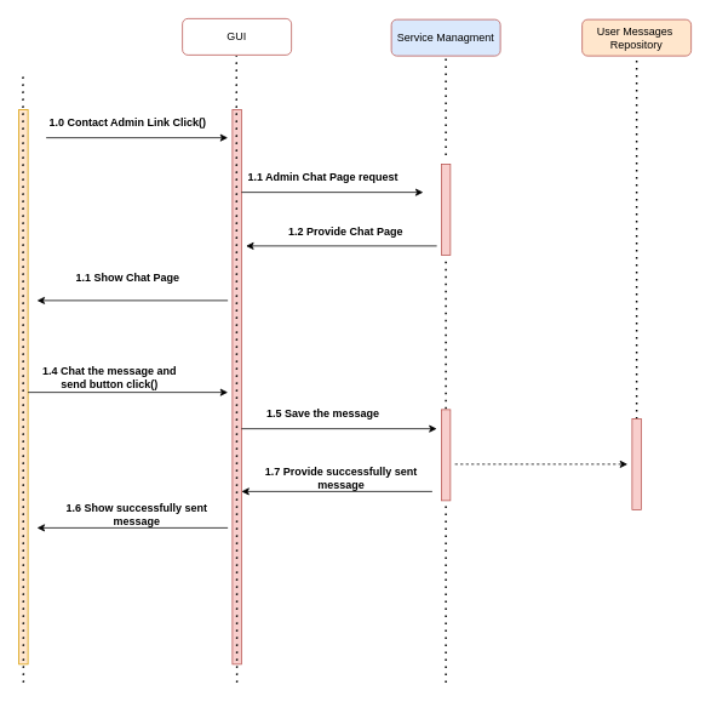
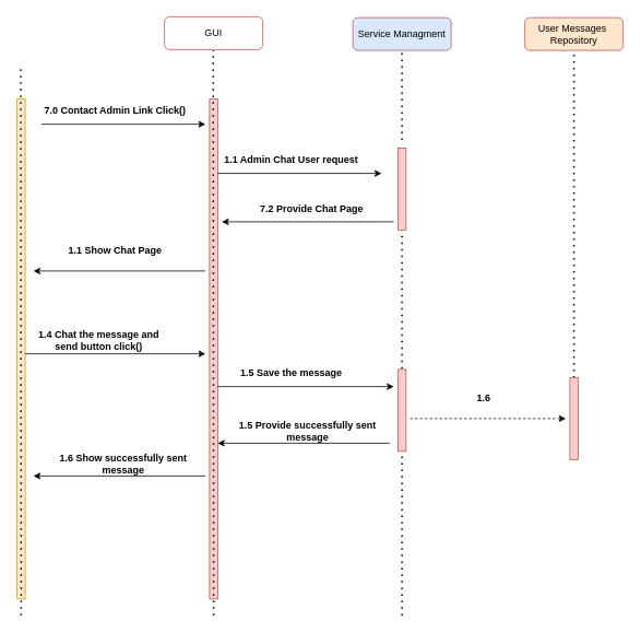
  <mxCell id="0" />
  <mxCell id="1" parent="0" />
  <mxCell id="2" value="Service Managment" style="rounded=1;whiteSpace=wrap;html=1;fillColor=#dae8fc;strokeColor=#b85450;" parent="1" vertex="1"><mxGeometry x="430" y="21" width="120" height="40" as="geometry" /></mxCell>
  <mxCell id="3" value="" style="endArrow=none;dashed=1;html=1;dashPattern=1 3;strokeWidth=2;rounded=0;fontSize=14;entryX=0.5;entryY=1;entryDx=0;entryDy=0;startArrow=none;" parent="1" target="2" edge="1"><mxGeometry width="50" height="50" relative="1" as="geometry"><mxPoint x="490" y="170" as="sourcePoint" /><mxPoint x="540" y="201" as="targetPoint" /></mxGeometry></mxCell>
  <mxCell id="4" value="" style="html=1;points=[];perimeter=orthogonalPerimeter;fontSize=14;fillColor=#ffe6cc;strokeColor=#d79b00;perimeterSpacing=1;rounded=0;shadow=0;glass=0;sketch=0;" parent="1" vertex="1"><mxGeometry x="20" y="120" width="10" height="610" as="geometry" /></mxCell>
  <mxCell id="5" value="" style="endArrow=classic;html=1;rounded=0;fontSize=14;" parent="1" edge="1"><mxGeometry width="50" height="50" relative="1" as="geometry"><mxPoint x="50" y="151" as="sourcePoint" /><mxPoint x="250" y="151" as="targetPoint" /></mxGeometry></mxCell>
- <mxCell id="6" value="&lt;font style=&quot;font-size: 12px&quot;&gt;1.0 Contact Admin Link Click()&lt;/font&gt;" style="text;html=1;strokeColor=none;fillColor=none;align=center;verticalAlign=middle;whiteSpace=wrap;rounded=0;shadow=0;glass=0;sketch=0;fontSize=12;fontStyle=1" parent="1" vertex="1"><mxGeometry x="50" y="130" width="180" height="10" as="geometry" /></mxCell>
+ <mxCell id="6" value="&lt;font style=&quot;font-size: 12px&quot;&gt;7.0 Contact Admin Link Click()&lt;/font&gt;" style="text;html=1;strokeColor=none;fillColor=none;align=center;verticalAlign=middle;whiteSpace=wrap;rounded=0;shadow=0;glass=0;sketch=0;fontSize=12;fontStyle=1" parent="1" vertex="1"><mxGeometry x="50" y="130" width="180" height="10" as="geometry" /></mxCell>
  <mxCell id="7" value="GUI" style="rounded=1;whiteSpace=wrap;html=1;fillColor=#ffffff;strokeColor=#b85450;" parent="1" vertex="1"><mxGeometry x="200" y="20" width="120" height="40" as="geometry" /></mxCell>
  <mxCell id="8" value="" style="html=1;points=[];perimeter=orthogonalPerimeter;fontSize=14;fillColor=#f8cecc;strokeColor=#b85450;perimeterSpacing=1;rounded=0;shadow=0;glass=0;sketch=0;" parent="1" vertex="1"><mxGeometry x="255" y="120" width="10" height="610" as="geometry" /></mxCell>
  <mxCell id="9" value="" style="html=1;points=[];perimeter=orthogonalPerimeter;fontSize=14;fillColor=#f8cecc;strokeColor=#b85450;perimeterSpacing=1;rounded=0;shadow=0;glass=0;sketch=0;" parent="1" vertex="1"><mxGeometry x="485" y="180" width="10" height="100" as="geometry" /></mxCell>
  <mxCell id="10" value="" style="endArrow=none;dashed=1;html=1;dashPattern=1 3;strokeWidth=2;rounded=0;fontSize=14;entryX=0.5;entryY=1;entryDx=0;entryDy=0;startArrow=none;" parent="1" source="19" target="9" edge="1"><mxGeometry width="50" height="50" relative="1" as="geometry"><mxPoint x="490" y="730" as="sourcePoint" /><mxPoint x="510" y="60" as="targetPoint" /></mxGeometry></mxCell>
  <mxCell id="11" value="" style="endArrow=classic;html=1;rounded=0;fontSize=14;" parent="1" edge="1"><mxGeometry width="50" height="50" relative="1" as="geometry"><mxPoint x="265" y="211" as="sourcePoint" /><mxPoint x="465" y="211" as="targetPoint" /></mxGeometry></mxCell>
- <mxCell id="12" value="&lt;font style=&quot;font-size: 12px&quot;&gt;1.1 Admin Chat Page request&lt;/font&gt;" style="text;html=1;strokeColor=none;fillColor=none;align=center;verticalAlign=middle;whiteSpace=wrap;rounded=0;shadow=0;glass=0;sketch=0;fontSize=12;fontStyle=1" parent="1" vertex="1"><mxGeometry x="265" y="190" width="180" height="10" as="geometry" /></mxCell>
+ <mxCell id="12" value="&lt;font style=&quot;font-size: 12px&quot;&gt;1.1 Admin Chat User request&lt;/font&gt;" style="text;html=1;strokeColor=none;fillColor=none;align=center;verticalAlign=middle;whiteSpace=wrap;rounded=0;shadow=0;glass=0;sketch=0;fontSize=12;fontStyle=1" parent="1" vertex="1"><mxGeometry x="265" y="190" width="180" height="10" as="geometry" /></mxCell>
  <mxCell id="13" value="" style="endArrow=classic;html=1;rounded=0;fontSize=14;" parent="1" edge="1"><mxGeometry width="50" height="50" relative="1" as="geometry"><mxPoint x="480" y="270" as="sourcePoint" /><mxPoint x="270" y="270" as="targetPoint" /></mxGeometry></mxCell>
- <mxCell id="14" value="&lt;font style=&quot;font-size: 12px&quot;&gt;1.2 Provide Chat Page&lt;/font&gt;" style="text;html=1;strokeColor=none;fillColor=none;align=center;verticalAlign=middle;whiteSpace=wrap;rounded=0;shadow=0;glass=0;sketch=0;fontSize=12;fontStyle=1" parent="1" vertex="1"><mxGeometry x="290" y="250" width="180" height="10" as="geometry" /></mxCell>
+ <mxCell id="14" value="&lt;font style=&quot;font-size: 12px&quot;&gt;7.2 Provide Chat Page&lt;/font&gt;" style="text;html=1;strokeColor=none;fillColor=none;align=center;verticalAlign=middle;whiteSpace=wrap;rounded=0;shadow=0;glass=0;sketch=0;fontSize=12;fontStyle=1" parent="1" vertex="1"><mxGeometry x="290" y="250" width="180" height="10" as="geometry" /></mxCell>
  <mxCell id="15" value="" style="endArrow=classic;html=1;rounded=0;fontSize=14;" parent="1" edge="1"><mxGeometry width="50" height="50" relative="1" as="geometry"><mxPoint x="250" y="330" as="sourcePoint" /><mxPoint x="40" y="330" as="targetPoint" /></mxGeometry></mxCell>
  <mxCell id="16" value="&lt;font style=&quot;font-size: 12px&quot;&gt;1.1 Show Chat Page&lt;/font&gt;" style="text;html=1;strokeColor=none;fillColor=none;align=center;verticalAlign=middle;whiteSpace=wrap;rounded=0;shadow=0;glass=0;sketch=0;fontSize=12;fontStyle=1" parent="1" vertex="1"><mxGeometry x="50" y="300" width="180" height="10" as="geometry" /></mxCell>
  <mxCell id="17" value="" style="endArrow=classic;html=1;rounded=0;fontSize=14;" parent="1" edge="1"><mxGeometry width="50" height="50" relative="1" as="geometry"><mxPoint x="30" y="431" as="sourcePoint" /><mxPoint x="250" y="431" as="targetPoint" /></mxGeometry></mxCell>
  <mxCell id="18" value="&lt;font style=&quot;font-size: 12px&quot;&gt;1.4 Chat the message and send button click()&lt;/font&gt;" style="text;html=1;strokeColor=none;fillColor=none;align=center;verticalAlign=middle;whiteSpace=wrap;rounded=0;shadow=0;glass=0;sketch=0;fontSize=12;fontStyle=1" parent="1" vertex="1"><mxGeometry x="30" y="410" width="180" height="10" as="geometry" /></mxCell>
  <mxCell id="19" value="" style="html=1;points=[];perimeter=orthogonalPerimeter;fontSize=14;fillColor=#f8cecc;strokeColor=#b85450;perimeterSpacing=1;rounded=0;shadow=0;glass=0;sketch=0;" parent="1" vertex="1"><mxGeometry x="485" y="450" width="10" height="100" as="geometry" /></mxCell>
  <mxCell id="20" value="" style="endArrow=none;dashed=1;html=1;dashPattern=1 3;strokeWidth=2;rounded=0;fontSize=14;entryX=0.5;entryY=1;entryDx=0;entryDy=0;startArrow=none;" parent="1" target="19" edge="1"><mxGeometry width="50" height="50" relative="1" as="geometry"><mxPoint x="490" y="750" as="sourcePoint" /><mxPoint x="490" y="281" as="targetPoint" /></mxGeometry></mxCell>
  <mxCell id="21" value="" style="endArrow=classic;html=1;rounded=0;fontSize=14;" parent="1" edge="1"><mxGeometry width="50" height="50" relative="1" as="geometry"><mxPoint x="265" y="471" as="sourcePoint" /><mxPoint x="480" y="471" as="targetPoint" /></mxGeometry></mxCell>
  <mxCell id="22" value="1.5 Save the message&lt;span style=&quot;color: rgba(0 , 0 , 0 , 0) ; font-family: monospace ; font-size: 0px ; font-weight: 400&quot;&gt;%3CmxGraphModel%3E%3Croot%3E%3CmxCell%20id%3D%220%22%2F%3E%3CmxCell%20id%3D%221%22%20parent%3D%220%22%2F%3E%3CmxCell%20id%3D%222%22%20value%3D%22User%20Repository%22%20style%3D%22rounded%3D1%3BwhiteSpace%3Dwrap%3Bhtml%3D1%3BfillColor%3D%23f8cecc%3BstrokeColor%3D%23b85450%3B%22%20vertex%3D%221%22%20parent%3D%221%22%3E%3CmxGeometry%20x%3D%22540%22%20y%3D%22170%22%20width%3D%22120%22%20height%3D%2240%22%20as%3D%22geometry%22%2F%3E%3C%2FmxCell%3E%3CmxCell%20id%3D%223%22%20value%3D%22%22%20style%3D%22endArrow%3Dnone%3Bdashed%3D1%3Bhtml%3D1%3BdashPattern%3D1%203%3BstrokeWidth%3D2%3Brounded%3D0%3BfontSize%3D14%3BentryX%3D0.5%3BentryY%3D1%3BentryDx%3D0%3BentryDy%3D0%3BstartArrow%3Dnone%3B%22%20edge%3D%221%22%20target%3D%222%22%20parent%3D%221%22%3E%3CmxGeometry%20width%3D%2250%22%20height%3D%2250%22%20relative%3D%221%22%20as%3D%22geometry%22%3E%3CmxPoint%20x%3D%22600%22%20y%3D%22609%22%20as%3D%22sourcePoint%22%2F%3E%3CmxPoint%20x%3D%22590%22%20y%3D%22300%22%20as%3D%22targetPoint%22%2F%3E%3C%2FmxGeometry%3E%3C%2FmxCell%3E%3C%2Froot%3E%3C%2FmxGraphModel%3E&lt;/span&gt;" style="text;html=1;strokeColor=none;fillColor=none;align=center;verticalAlign=middle;whiteSpace=wrap;rounded=0;shadow=0;glass=0;sketch=0;fontSize=12;fontStyle=1" parent="1" vertex="1"><mxGeometry x="265" y="450" width="180" height="10" as="geometry" /></mxCell>
  <mxCell id="23" value="" style="endArrow=classic;html=1;rounded=0;fontSize=14;" parent="1" edge="1"><mxGeometry width="50" height="50" relative="1" as="geometry"><mxPoint x="475" y="540" as="sourcePoint" /><mxPoint x="265" y="540" as="targetPoint" /></mxGeometry></mxCell>
- <mxCell id="24" value="&lt;font style=&quot;font-size: 12px&quot;&gt;1.7 Provide successfully sent message&lt;/font&gt;" style="text;html=1;strokeColor=none;fillColor=none;align=center;verticalAlign=middle;whiteSpace=wrap;rounded=0;shadow=0;glass=0;sketch=0;fontSize=12;fontStyle=1" parent="1" vertex="1"><mxGeometry x="285" y="520" width="180" height="10" as="geometry" /></mxCell>
+ <mxCell id="24" value="&lt;font style=&quot;font-size: 12px&quot;&gt;1.5 Provide successfully sent message&lt;/font&gt;" style="text;html=1;strokeColor=none;fillColor=none;align=center;verticalAlign=middle;whiteSpace=wrap;rounded=0;shadow=0;glass=0;sketch=0;fontSize=12;fontStyle=1" parent="1" vertex="1"><mxGeometry x="285" y="520" width="180" height="10" as="geometry" /></mxCell>
  <mxCell id="25" value="" style="endArrow=classic;html=1;rounded=0;fontSize=14;" parent="1" edge="1"><mxGeometry width="50" height="50" relative="1" as="geometry"><mxPoint x="250" y="580" as="sourcePoint" /><mxPoint x="40" y="580" as="targetPoint" /></mxGeometry></mxCell>
  <mxCell id="26" value="&lt;font style=&quot;font-size: 12px&quot;&gt;1.6 Show successfully sent message&lt;/font&gt;" style="text;html=1;strokeColor=none;fillColor=none;align=center;verticalAlign=middle;whiteSpace=wrap;rounded=0;shadow=0;glass=0;sketch=0;fontSize=12;fontStyle=1" parent="1" vertex="1"><mxGeometry x="60" y="560" width="180" height="10" as="geometry" /></mxCell>
  <mxCell id="27" value="" style="endArrow=none;dashed=1;html=1;dashPattern=1 3;strokeWidth=2;rounded=0;fontSize=14;entryX=0.5;entryY=1;entryDx=0;entryDy=0;startArrow=none;" parent="1" edge="1"><mxGeometry width="50" height="50" relative="1" as="geometry"><mxPoint x="260" y="750" as="sourcePoint" /><mxPoint x="259.5" y="61" as="targetPoint" /></mxGeometry></mxCell>
  <mxCell id="28" value="" style="endArrow=none;dashed=1;html=1;dashPattern=1 3;strokeWidth=2;rounded=0;fontSize=14;entryX=0.5;entryY=1;entryDx=0;entryDy=0;startArrow=none;" parent="1" edge="1"><mxGeometry width="50" height="50" relative="1" as="geometry"><mxPoint x="25" y="750" as="sourcePoint" /><mxPoint x="24.5" y="80.5" as="targetPoint" /></mxGeometry></mxCell>
  <mxCell id="29" value="User Messages&amp;nbsp; Repository" style="rounded=1;whiteSpace=wrap;html=1;fillColor=#ffe6cc;strokeColor=#b85450;" parent="1" vertex="1"><mxGeometry x="640" y="21" width="120" height="40" as="geometry" /></mxCell>
  <mxCell id="30" value="" style="endArrow=none;dashed=1;html=1;dashPattern=1 3;strokeWidth=2;rounded=0;fontSize=14;entryX=0.5;entryY=1;entryDx=0;entryDy=0;startArrow=none;" parent="1" target="29" edge="1"><mxGeometry width="50" height="50" relative="1" as="geometry"><mxPoint x="700" y="460" as="sourcePoint" /><mxPoint x="690" y="151" as="targetPoint" /></mxGeometry></mxCell>
  <mxCell id="31" value="" style="endArrow=classic;html=1;rounded=0;fontSize=14;dashed=1;" parent="1" edge="1"><mxGeometry width="50" height="50" relative="1" as="geometry"><mxPoint x="500" y="510" as="sourcePoint" /><mxPoint x="690" y="510" as="targetPoint" /></mxGeometry></mxCell>
  <mxCell id="32" value="" style="html=1;points=[];perimeter=orthogonalPerimeter;fontSize=14;fillColor=#f8cecc;strokeColor=#b85450;perimeterSpacing=1;rounded=0;shadow=0;glass=0;sketch=0;" parent="1" vertex="1"><mxGeometry x="695" y="460" width="10" height="100" as="geometry" /></mxCell>
+ <mxCell id="33" value="&lt;b&gt;&lt;font style=&quot;font-size: 12px&quot;&gt;1.6&lt;/font&gt;&lt;/b&gt;" style="text;html=1;strokeColor=none;fillColor=none;align=center;verticalAlign=middle;whiteSpace=wrap;rounded=0;" parent="1" vertex="1"><mxGeometry x="560" y="470" width="60" height="30" as="geometry" /></mxCell>
